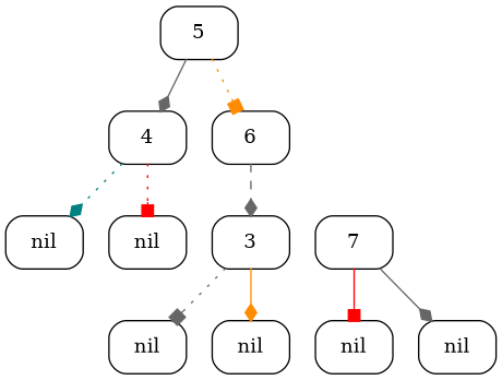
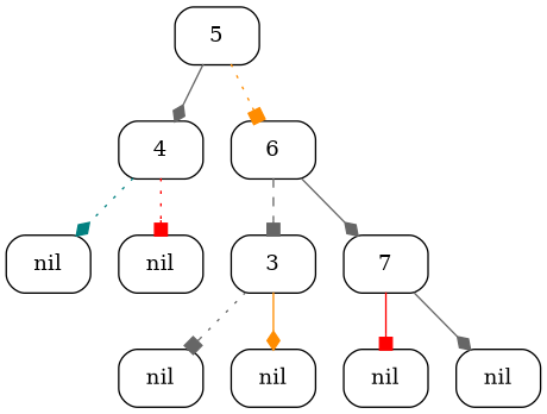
  digraph {
    node [shape=Mrecord]
    edge [arrowhead=diamond color=gray40 headport=f0 style=solid tailport=f0]
    n1 [label="{<f0> 5} "]
    n2 [label="{<f0> 4} "]
    n3 [label="{<f0> 6} "]
    n4 [label="{<f0> nil}"]
    n5 [label="{<f0> nil}"]
    n6 [label="{<f0> 3} "]
    n7 [label="{<f0> 7} "]
    n8 [label="{<f0> nil}"]
    n9 [label="{<f0> nil}"]
    n10 [label="{<f0> nil}"]
    n11 [label="{<f0> nil}"]
    n1 -> n2
    n1 -> n3 [arrowhead=box color=darkorange style=dotted]
    n2 -> n4 [color=teal style=dotted]
    n2 -> n5 [arrowhead=box color=red style=dotted]
-   n3 -> n6 [style=dashed]
+   n3 -> n6 [arrowhead=box style=dashed]
+   n3 -> n7
    n6 -> n8 [arrowhead=box style=dotted]
    n6 -> n9 [color=darkorange]
    n7 -> n10 [arrowhead=box color=red]
    n7 -> n11
  }
